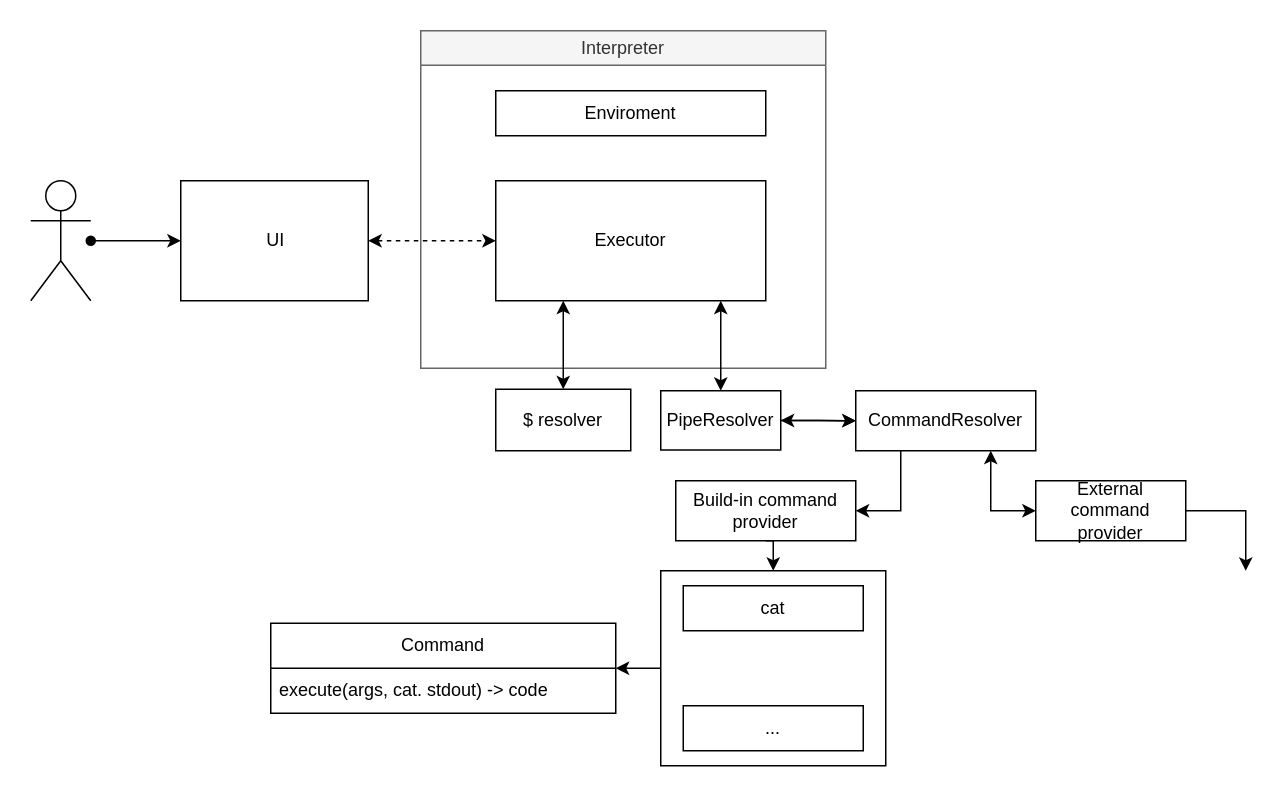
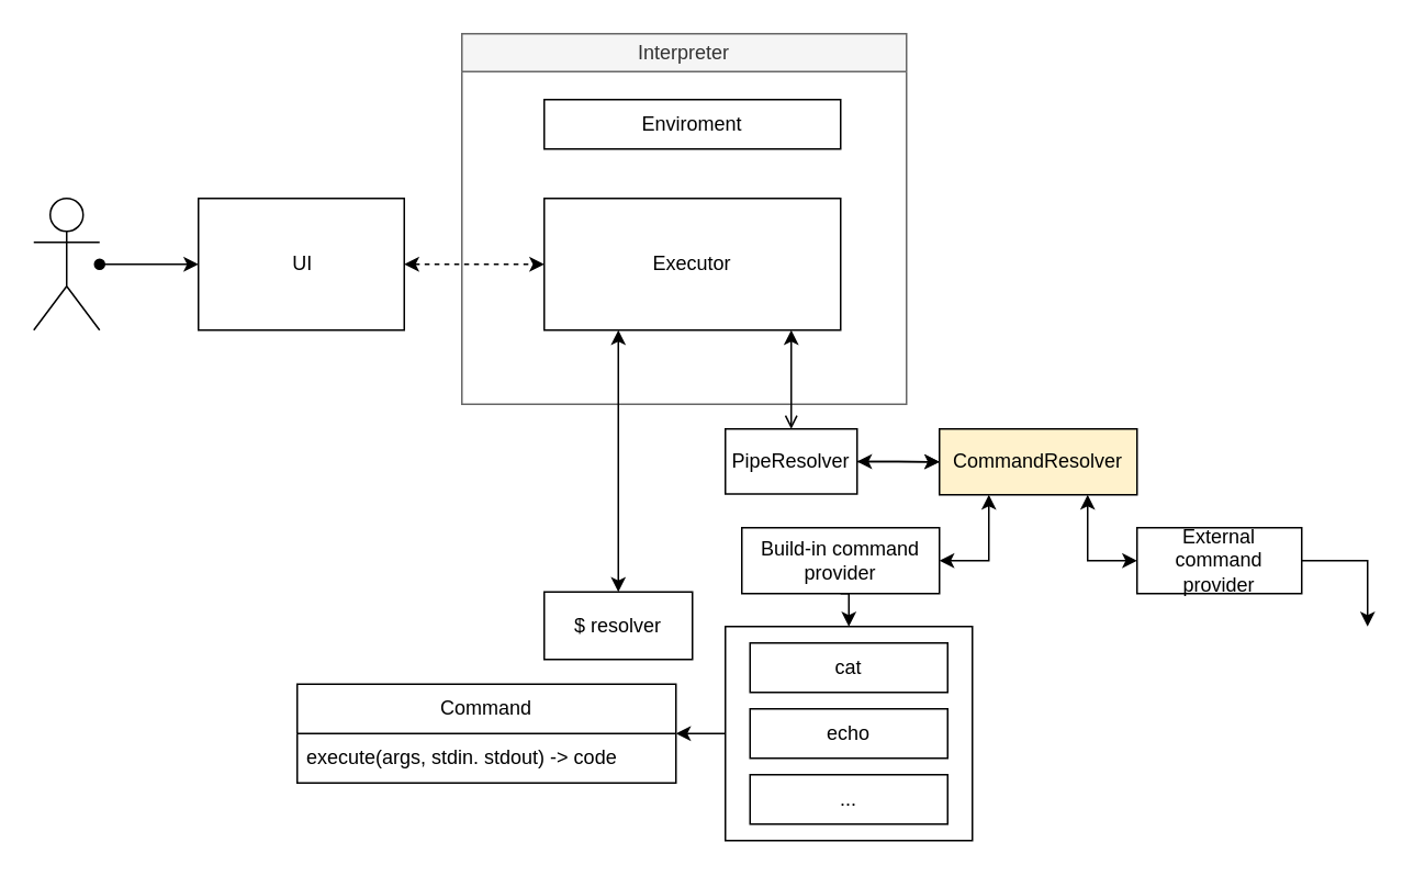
  <mxCell id="0" />
  <mxCell id="1" parent="0" />
  <mxCell id="2" value="" style="rounded=0;whiteSpace=wrap;html=1;fillColor=none;" parent="1" vertex="1"><mxGeometry x="440" y="380" width="150" height="130" as="geometry" /></mxCell>
  <mxCell id="3" style="edgeStyle=orthogonalEdgeStyle;rounded=0;orthogonalLoop=1;jettySize=auto;html=1;fontSize=12;startArrow=classic;startFill=1;entryX=0;entryY=0.5;entryDx=0;entryDy=0;dashed=1;" parent="1" source="4" target="23" edge="1"><mxGeometry relative="1" as="geometry"><mxPoint x="330" y="135" as="targetPoint" /></mxGeometry></mxCell>
  <mxCell id="4" value="&lt;font style=&quot;font-size: 12px;&quot;&gt;UI&lt;/font&gt;" style="html=1;" parent="1" vertex="1"><mxGeometry x="120" y="120" width="125" height="80" as="geometry" /></mxCell>
  <mxCell id="5" style="edgeStyle=none;rounded=0;orthogonalLoop=1;jettySize=auto;html=1;entryX=0;entryY=0.5;entryDx=0;entryDy=0;fontSize=18;startArrow=oval;startFill=1;" parent="1" source="6" target="4" edge="1"><mxGeometry relative="1" as="geometry" /></mxCell>
  <mxCell id="6" value="" style="shape=umlActor;verticalLabelPosition=bottom;verticalAlign=top;html=1;outlineConnect=0;fontSize=18;" parent="1" vertex="1"><mxGeometry x="20" y="120" width="40" height="80" as="geometry" /></mxCell>
  <mxCell id="7" style="edgeStyle=orthogonalEdgeStyle;rounded=0;orthogonalLoop=1;jettySize=auto;html=1;entryX=0;entryY=0.5;entryDx=0;entryDy=0;fontSize=12;startArrow=classic;startFill=1;exitX=0.75;exitY=1;exitDx=0;exitDy=0;" parent="1" source="8" target="12" edge="1"><mxGeometry relative="1" as="geometry"><Array as="points"><mxPoint x="660" y="340" /></Array></mxGeometry></mxCell>
- <mxCell id="8" value="CommandResolver" style="rounded=0;whiteSpace=wrap;html=1;" parent="1" vertex="1"><mxGeometry x="570" y="260" width="120" height="40" as="geometry" /></mxCell>
+ <mxCell id="8" value="CommandResolver" style="rounded=0;whiteSpace=wrap;html=1;fillColor=#fff2cc;" parent="1" vertex="1"><mxGeometry x="570" y="260" width="120" height="40" as="geometry" /></mxCell>
  <mxCell id="9" style="edgeStyle=orthogonalEdgeStyle;rounded=0;orthogonalLoop=1;jettySize=auto;html=1;entryX=0.5;entryY=0;entryDx=0;entryDy=0;exitX=0.5;exitY=1;exitDx=0;exitDy=0;" parent="1" source="10" target="2" edge="1"><mxGeometry relative="1" as="geometry" /></mxCell>
  <mxCell id="10" value="&lt;div&gt;Build-in command provider&lt;/div&gt;" style="rounded=0;whiteSpace=wrap;html=1;" parent="1" vertex="1"><mxGeometry x="450" y="320" width="120" height="40" as="geometry" /></mxCell>
  <mxCell id="11" style="edgeStyle=orthogonalEdgeStyle;rounded=0;orthogonalLoop=1;jettySize=auto;html=1;exitX=1;exitY=0.5;exitDx=0;exitDy=0;" parent="1" source="12" edge="1"><mxGeometry relative="1" as="geometry"><mxPoint x="830" y="380" as="targetPoint" /><Array as="points"><mxPoint x="830" y="340" /><mxPoint x="830" y="380" /></Array></mxGeometry></mxCell>
  <mxCell id="12" value="External command provider" style="rounded=0;whiteSpace=wrap;html=1;" parent="1" vertex="1"><mxGeometry x="690" y="320" width="100" height="40" as="geometry" /></mxCell>
  <mxCell id="13" value="cat" style="rounded=0;whiteSpace=wrap;html=1;" parent="1" vertex="1"><mxGeometry x="455" y="390" width="120" height="30" as="geometry" /></mxCell>
  <mxCell id="14" style="edgeStyle=orthogonalEdgeStyle;rounded=0;orthogonalLoop=1;jettySize=auto;html=1;exitX=0;exitY=0.5;exitDx=0;exitDy=0;" parent="1" source="2" target="17" edge="1"><mxGeometry relative="1" as="geometry" /></mxCell>
+ <mxCell id="15" value="echo" style="rounded=0;whiteSpace=wrap;html=1;" parent="1" vertex="1"><mxGeometry x="455" y="430" width="120" height="30" as="geometry" /></mxCell>
  <mxCell id="16" value="..." style="rounded=0;whiteSpace=wrap;html=1;" parent="1" vertex="1"><mxGeometry x="455" y="470" width="120" height="30" as="geometry" /></mxCell>
  <mxCell id="17" value="Command" style="swimlane;fontStyle=0;childLayout=stackLayout;horizontal=1;startSize=30;horizontalStack=0;resizeParent=1;resizeParentMax=0;resizeLast=0;collapsible=1;marginBottom=0;whiteSpace=wrap;html=1;fillColor=default;" parent="1" vertex="1"><mxGeometry x="180" y="415" width="230" height="60" as="geometry" /></mxCell>
- <mxCell id="18" value="execute(args, cat. stdout) -&amp;gt; code" style="text;strokeColor=none;fillColor=none;align=left;verticalAlign=middle;spacingLeft=4;spacingRight=4;overflow=hidden;points=[[0,0.5],[1,0.5]];portConstraint=eastwest;rotatable=0;whiteSpace=wrap;html=1;" parent="17" vertex="1"><mxGeometry y="30" width="230" height="30" as="geometry" /></mxCell>
+ <mxCell id="18" value="execute(args, stdin. stdout) -&amp;gt; code" style="text;strokeColor=none;fillColor=none;align=left;verticalAlign=middle;spacingLeft=4;spacingRight=4;overflow=hidden;points=[[0,0.5],[1,0.5]];portConstraint=eastwest;rotatable=0;whiteSpace=wrap;html=1;" parent="17" vertex="1"><mxGeometry y="30" width="230" height="30" as="geometry" /></mxCell>
  <mxCell id="19" style="edgeStyle=orthogonalEdgeStyle;rounded=0;orthogonalLoop=1;jettySize=auto;html=1;entryX=0;entryY=0.5;entryDx=0;entryDy=0;" parent="1" source="21" target="8" edge="1"><mxGeometry relative="1" as="geometry" /></mxCell>
  <mxCell id="20" value="" style="edgeStyle=orthogonalEdgeStyle;rounded=0;orthogonalLoop=1;jettySize=auto;html=1;fontSize=12;startArrow=classic;startFill=1;" parent="1" source="21" target="8" edge="1"><mxGeometry relative="1" as="geometry" /></mxCell>
  <mxCell id="21" value="PipeResolver" style="rounded=0;whiteSpace=wrap;html=1;fillColor=default;" parent="1" vertex="1"><mxGeometry x="440" y="260" width="80" height="39.5" as="geometry" /></mxCell>
  <mxCell id="22" value="Interpreter" style="swimlane;whiteSpace=wrap;html=1;fontSize=12;fillColor=#f5f5f5;fontStyle=0;fontColor=#333333;strokeColor=#666666;" parent="1" vertex="1"><mxGeometry x="280" width="270" height="225" as="geometry" y="20" /></mxCell>
  <mxCell id="23" value="Executor" style="rounded=0;whiteSpace=wrap;html=1;fontSize=12;fillColor=default;" parent="22" vertex="1"><mxGeometry x="50" y="100" width="180" height="80" as="geometry" /></mxCell>
  <mxCell id="24" value="Enviroment" style="rounded=0;whiteSpace=wrap;html=1;fontSize=12;fillColor=default;" parent="22" vertex="1"><mxGeometry x="50" y="40" width="180" height="30" as="geometry" /></mxCell>
- <mxCell id="25" value="$ resolver" style="rounded=0;whiteSpace=wrap;html=1;fontSize=12;fillColor=default;" parent="1" vertex="1"><mxGeometry x="330" y="259" width="90" height="41" as="geometry" /></mxCell>
+ <mxCell id="25" value="$ resolver" style="rounded=0;whiteSpace=wrap;html=1;fontSize=12;fillColor=default;" parent="1" vertex="1"><mxGeometry x="330" y="359" width="90" height="41" as="geometry" /></mxCell>
  <mxCell id="26" value="" style="endArrow=classic;startArrow=classic;html=1;rounded=0;exitX=0.5;exitY=0;exitDx=0;exitDy=0;entryX=0.25;entryY=1;entryDx=0;entryDy=0;" parent="1" source="25" target="23" edge="1"><mxGeometry width="50" height="50" relative="1" as="geometry"><mxPoint x="370" y="250" as="sourcePoint" /><mxPoint x="420" y="200" as="targetPoint" /></mxGeometry></mxCell>
- <mxCell id="27" style="edgeStyle=orthogonalEdgeStyle;rounded=0;orthogonalLoop=1;jettySize=auto;html=1;fontSize=12;startArrow=classic;startFill=1;entryX=0.5;entryY=0;entryDx=0;entryDy=0;" parent="1" source="23" target="21" edge="1"><mxGeometry relative="1" as="geometry"><mxPoint x="550" y="280" as="targetPoint" /><Array as="points"><mxPoint x="480" y="250" /><mxPoint x="480" y="250" /></Array></mxGeometry></mxCell>
- <mxCell id="28" value="" style="endArrow=none;startArrow=classic;html=1;rounded=0;entryX=0.25;entryY=1;entryDx=0;entryDy=0;exitX=1;exitY=0.5;exitDx=0;exitDy=0;" parent="1" source="10" target="8" edge="1"><mxGeometry width="50" height="50" relative="1" as="geometry"><mxPoint x="580" y="370" as="sourcePoint" /><mxPoint x="630" y="320" as="targetPoint" /><Array as="points"><mxPoint x="600" y="340" /></Array></mxGeometry></mxCell>
+ <mxCell id="27" style="edgeStyle=orthogonalEdgeStyle;rounded=0;orthogonalLoop=1;jettySize=auto;html=1;fontSize=12;startArrow=classic;startFill=1;entryX=0.5;entryY=0;entryDx=0;entryDy=0;endArrow=open;" parent="1" source="23" target="21" edge="1"><mxGeometry relative="1" as="geometry"><mxPoint x="550" y="280" as="targetPoint" /><Array as="points"><mxPoint x="480" y="250" /><mxPoint x="480" y="250" /></Array></mxGeometry></mxCell>
+ <mxCell id="28" value="" style="endArrow=classic;startArrow=classic;html=1;rounded=0;entryX=0.25;entryY=1;entryDx=0;entryDy=0;exitX=1;exitY=0.5;exitDx=0;exitDy=0;" parent="1" source="10" target="8" edge="1"><mxGeometry width="50" height="50" relative="1" as="geometry"><mxPoint x="580" y="370" as="sourcePoint" /><mxPoint x="630" y="320" as="targetPoint" /><Array as="points"><mxPoint x="600" y="340" /></Array></mxGeometry></mxCell>
